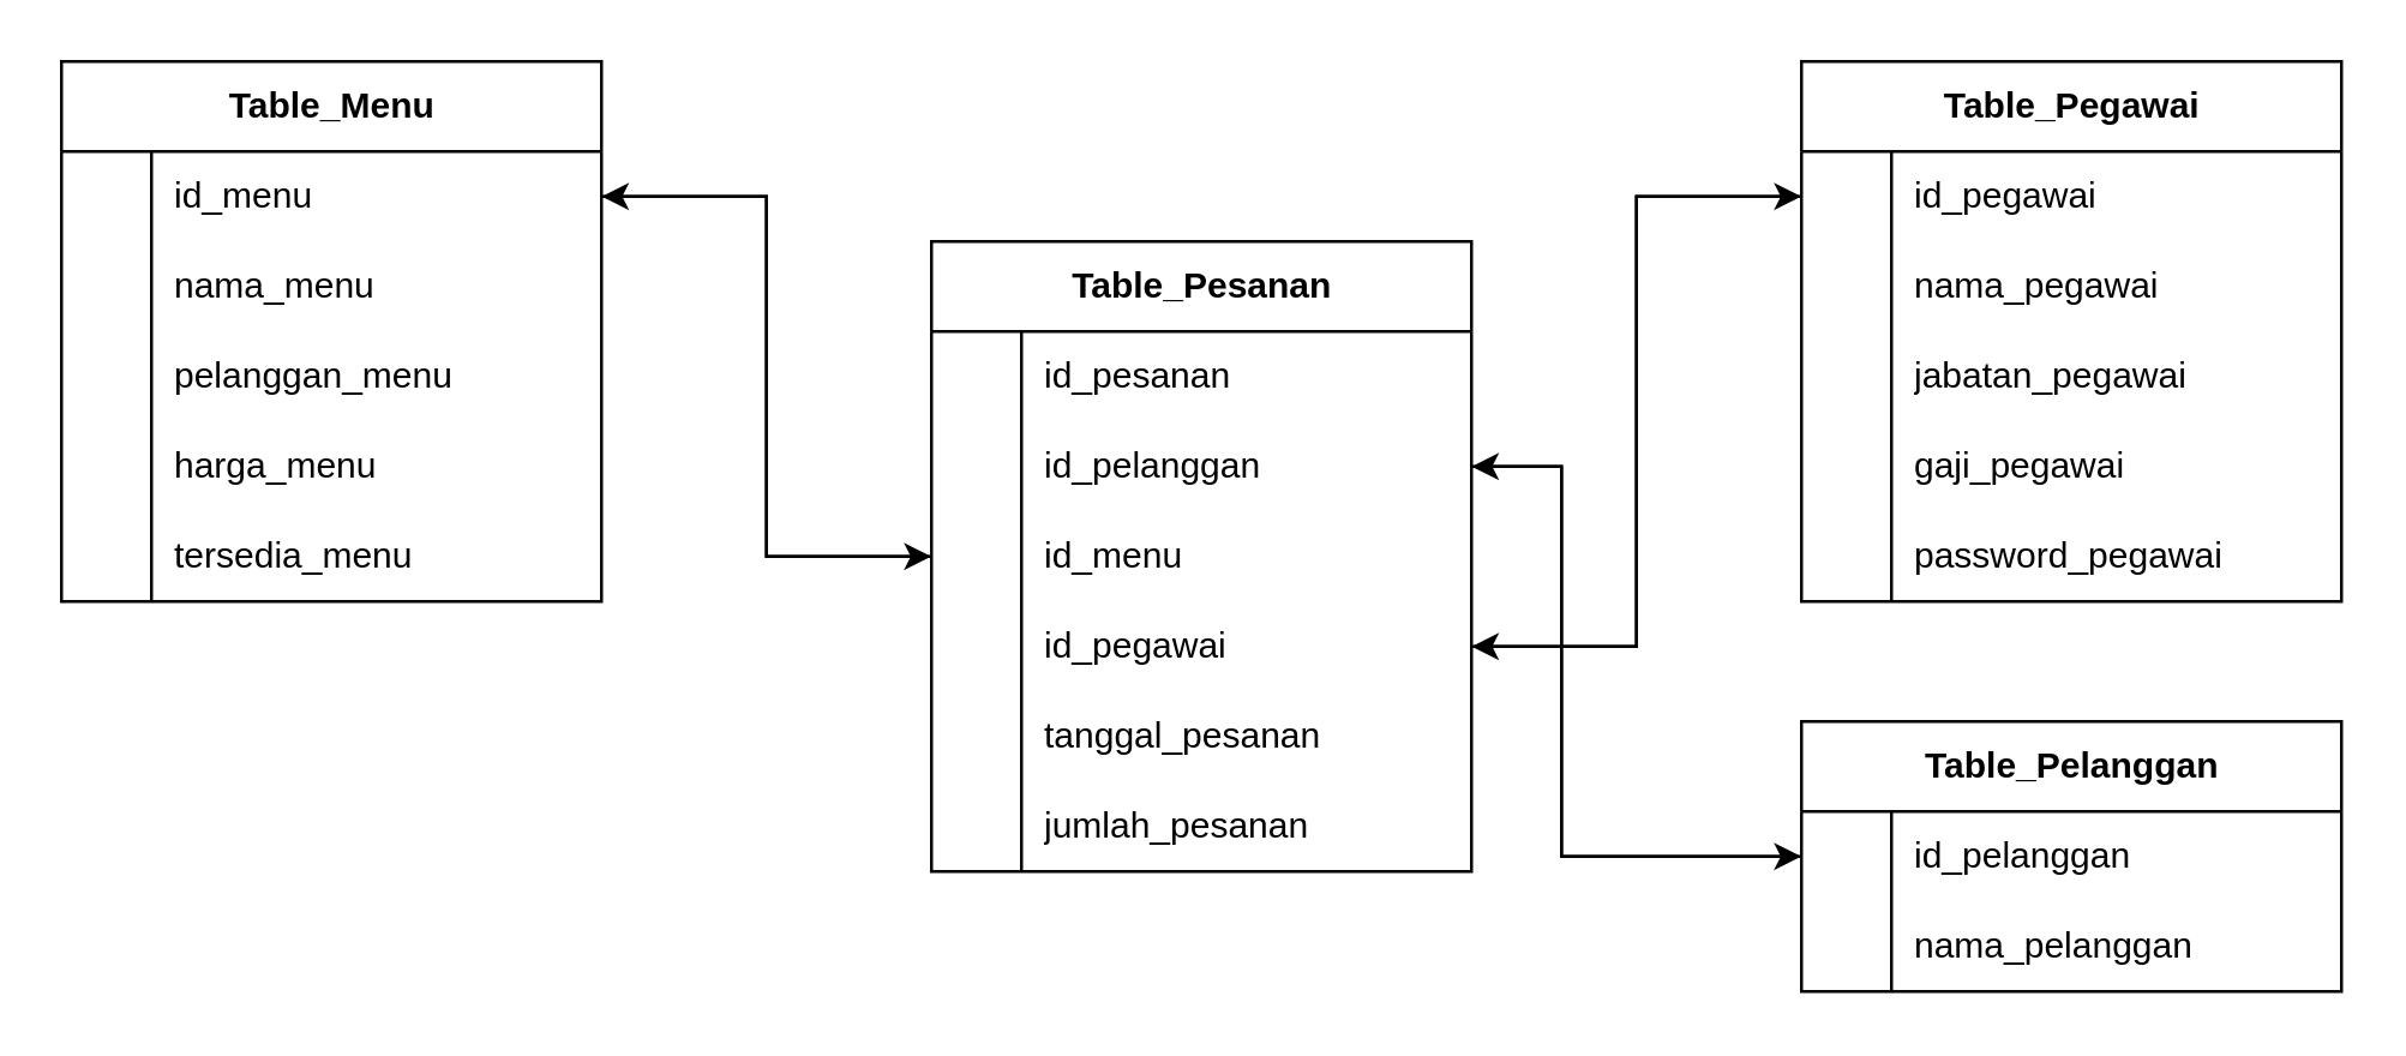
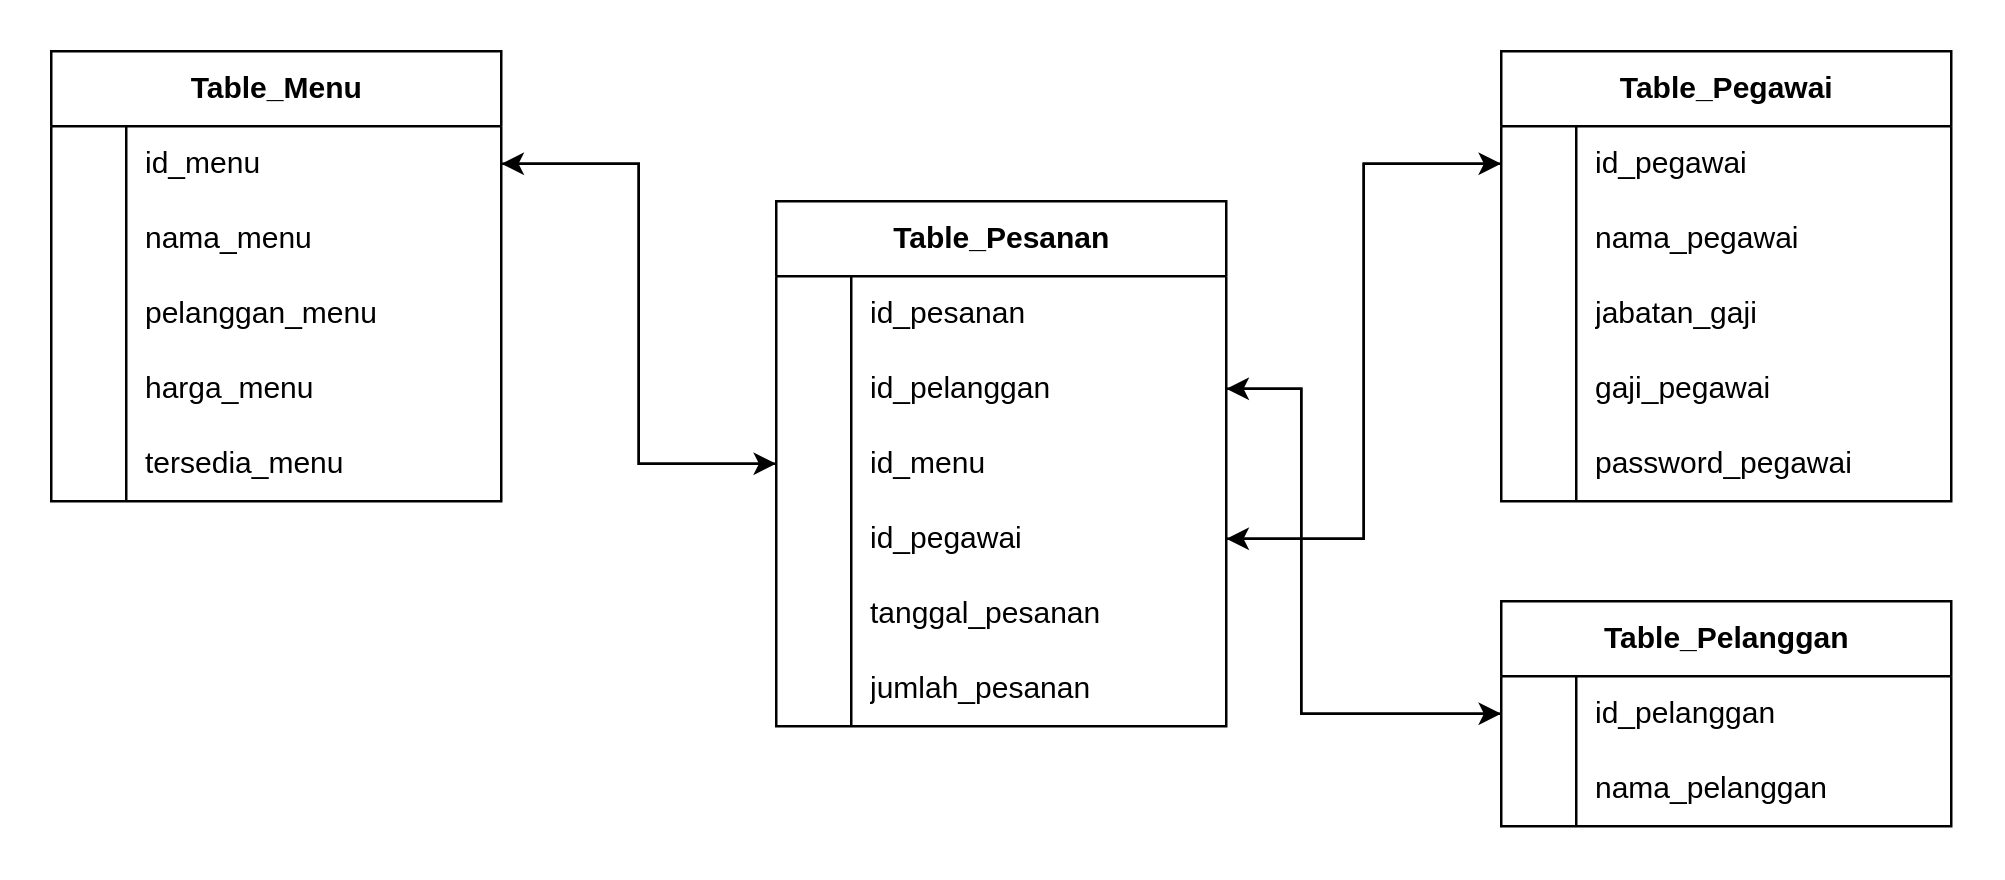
  <mxCell id="0" />
  <mxCell id="1" parent="0" />
  <mxCell id="2" value="Table_Menu" style="shape=table;startSize=30;container=1;collapsible=1;childLayout=tableLayout;fixedRows=1;rowLines=0;fontStyle=1;align=center;resizeLast=1;html=1;" parent="1" vertex="1"><mxGeometry x="20" y="20" width="180" height="180" as="geometry" /></mxCell>
  <mxCell id="3" value="" style="shape=tableRow;horizontal=0;startSize=0;swimlaneHead=0;swimlaneBody=0;fillColor=none;collapsible=0;dropTarget=0;points=[[0,0.5],[1,0.5]];portConstraint=eastwest;top=0;left=0;right=0;bottom=0;" parent="2" vertex="1"><mxGeometry y="30" width="180" height="30" as="geometry" /></mxCell>
  <mxCell id="4" value="" style="shape=partialRectangle;connectable=0;fillColor=none;top=0;left=0;bottom=0;right=0;editable=1;overflow=hidden;whiteSpace=wrap;html=1;" parent="3" vertex="1"><mxGeometry width="30" height="30" as="geometry"><mxRectangle width="30" height="30" as="alternateBounds" /></mxGeometry></mxCell>
  <mxCell id="5" value="id_menu" style="shape=partialRectangle;connectable=0;fillColor=none;top=0;left=0;bottom=0;right=0;align=left;spacingLeft=6;overflow=hidden;whiteSpace=wrap;html=1;" parent="3" vertex="1"><mxGeometry x="30" width="150" height="30" as="geometry"><mxRectangle width="150" height="30" as="alternateBounds" /></mxGeometry></mxCell>
  <mxCell id="6" value="" style="shape=tableRow;horizontal=0;startSize=0;swimlaneHead=0;swimlaneBody=0;fillColor=none;collapsible=0;dropTarget=0;points=[[0,0.5],[1,0.5]];portConstraint=eastwest;top=0;left=0;right=0;bottom=0;" parent="2" vertex="1"><mxGeometry y="60" width="180" height="30" as="geometry" /></mxCell>
  <mxCell id="7" value="" style="shape=partialRectangle;connectable=0;fillColor=none;top=0;left=0;bottom=0;right=0;editable=1;overflow=hidden;whiteSpace=wrap;html=1;" parent="6" vertex="1"><mxGeometry width="30" height="30" as="geometry"><mxRectangle width="30" height="30" as="alternateBounds" /></mxGeometry></mxCell>
  <mxCell id="8" value="nama_menu" style="shape=partialRectangle;connectable=0;fillColor=none;top=0;left=0;bottom=0;right=0;align=left;spacingLeft=6;overflow=hidden;whiteSpace=wrap;html=1;" parent="6" vertex="1"><mxGeometry x="30" width="150" height="30" as="geometry"><mxRectangle width="150" height="30" as="alternateBounds" /></mxGeometry></mxCell>
  <mxCell id="9" value="" style="shape=tableRow;horizontal=0;startSize=0;swimlaneHead=0;swimlaneBody=0;fillColor=none;collapsible=0;dropTarget=0;points=[[0,0.5],[1,0.5]];portConstraint=eastwest;top=0;left=0;right=0;bottom=0;" parent="2" vertex="1"><mxGeometry y="90" width="180" height="30" as="geometry" /></mxCell>
  <mxCell id="10" value="" style="shape=partialRectangle;connectable=0;fillColor=none;top=0;left=0;bottom=0;right=0;editable=1;overflow=hidden;whiteSpace=wrap;html=1;" parent="9" vertex="1"><mxGeometry width="30" height="30" as="geometry"><mxRectangle width="30" height="30" as="alternateBounds" /></mxGeometry></mxCell>
  <mxCell id="11" value="pelanggan_menu" style="shape=partialRectangle;connectable=0;fillColor=none;top=0;left=0;bottom=0;right=0;align=left;spacingLeft=6;overflow=hidden;whiteSpace=wrap;html=1;" parent="9" vertex="1"><mxGeometry x="30" width="150" height="30" as="geometry"><mxRectangle width="150" height="30" as="alternateBounds" /></mxGeometry></mxCell>
  <mxCell id="12" value="" style="shape=tableRow;horizontal=0;startSize=0;swimlaneHead=0;swimlaneBody=0;fillColor=none;collapsible=0;dropTarget=0;points=[[0,0.5],[1,0.5]];portConstraint=eastwest;top=0;left=0;right=0;bottom=0;" parent="2" vertex="1"><mxGeometry y="120" width="180" height="30" as="geometry" /></mxCell>
  <mxCell id="13" value="" style="shape=partialRectangle;connectable=0;fillColor=none;top=0;left=0;bottom=0;right=0;editable=1;overflow=hidden;whiteSpace=wrap;html=1;" parent="12" vertex="1"><mxGeometry width="30" height="30" as="geometry"><mxRectangle width="30" height="30" as="alternateBounds" /></mxGeometry></mxCell>
  <mxCell id="14" value="harga_menu" style="shape=partialRectangle;connectable=0;fillColor=none;top=0;left=0;bottom=0;right=0;align=left;spacingLeft=6;overflow=hidden;whiteSpace=wrap;html=1;" parent="12" vertex="1"><mxGeometry x="30" width="150" height="30" as="geometry"><mxRectangle width="150" height="30" as="alternateBounds" /></mxGeometry></mxCell>
  <mxCell id="15" value="" style="shape=tableRow;horizontal=0;startSize=0;swimlaneHead=0;swimlaneBody=0;fillColor=none;collapsible=0;dropTarget=0;points=[[0,0.5],[1,0.5]];portConstraint=eastwest;top=0;left=0;right=0;bottom=0;" parent="2" vertex="1"><mxGeometry y="150" width="180" height="30" as="geometry" /></mxCell>
  <mxCell id="16" value="" style="shape=partialRectangle;connectable=0;fillColor=none;top=0;left=0;bottom=0;right=0;editable=1;overflow=hidden;whiteSpace=wrap;html=1;" parent="15" vertex="1"><mxGeometry width="30" height="30" as="geometry"><mxRectangle width="30" height="30" as="alternateBounds" /></mxGeometry></mxCell>
  <mxCell id="17" value="tersedia_menu" style="shape=partialRectangle;connectable=0;fillColor=none;top=0;left=0;bottom=0;right=0;align=left;spacingLeft=6;overflow=hidden;whiteSpace=wrap;html=1;" parent="15" vertex="1"><mxGeometry x="30" width="150" height="30" as="geometry"><mxRectangle width="150" height="30" as="alternateBounds" /></mxGeometry></mxCell>
  <mxCell id="18" value="Table_Pelanggan" style="shape=table;startSize=30;container=1;collapsible=1;childLayout=tableLayout;fixedRows=1;rowLines=0;fontStyle=1;align=center;resizeLast=1;html=1;" parent="1" vertex="1"><mxGeometry x="600" y="240" width="180" height="90" as="geometry" /></mxCell>
  <mxCell id="19" value="" style="shape=tableRow;horizontal=0;startSize=0;swimlaneHead=0;swimlaneBody=0;fillColor=none;collapsible=0;dropTarget=0;points=[[0,0.5],[1,0.5]];portConstraint=eastwest;top=0;left=0;right=0;bottom=0;" parent="18" vertex="1"><mxGeometry y="30" width="180" height="30" as="geometry" /></mxCell>
  <mxCell id="20" value="" style="shape=partialRectangle;connectable=0;fillColor=none;top=0;left=0;bottom=0;right=0;editable=1;overflow=hidden;whiteSpace=wrap;html=1;" parent="19" vertex="1"><mxGeometry width="30" height="30" as="geometry"><mxRectangle width="30" height="30" as="alternateBounds" /></mxGeometry></mxCell>
  <mxCell id="21" value="id_pelanggan" style="shape=partialRectangle;connectable=0;fillColor=none;top=0;left=0;bottom=0;right=0;align=left;spacingLeft=6;overflow=hidden;whiteSpace=wrap;html=1;" parent="19" vertex="1"><mxGeometry x="30" width="150" height="30" as="geometry"><mxRectangle width="150" height="30" as="alternateBounds" /></mxGeometry></mxCell>
  <mxCell id="22" value="" style="shape=tableRow;horizontal=0;startSize=0;swimlaneHead=0;swimlaneBody=0;fillColor=none;collapsible=0;dropTarget=0;points=[[0,0.5],[1,0.5]];portConstraint=eastwest;top=0;left=0;right=0;bottom=0;" parent="18" vertex="1"><mxGeometry y="60" width="180" height="30" as="geometry" /></mxCell>
  <mxCell id="23" value="" style="shape=partialRectangle;connectable=0;fillColor=none;top=0;left=0;bottom=0;right=0;editable=1;overflow=hidden;whiteSpace=wrap;html=1;" parent="22" vertex="1"><mxGeometry width="30" height="30" as="geometry"><mxRectangle width="30" height="30" as="alternateBounds" /></mxGeometry></mxCell>
  <mxCell id="24" value="nama_pelanggan" style="shape=partialRectangle;connectable=0;fillColor=none;top=0;left=0;bottom=0;right=0;align=left;spacingLeft=6;overflow=hidden;whiteSpace=wrap;html=1;" parent="22" vertex="1"><mxGeometry x="30" width="150" height="30" as="geometry"><mxRectangle width="150" height="30" as="alternateBounds" /></mxGeometry></mxCell>
  <mxCell id="25" value="Table_Pesanan" style="shape=table;startSize=30;container=1;collapsible=1;childLayout=tableLayout;fixedRows=1;rowLines=0;fontStyle=1;align=center;resizeLast=1;html=1;" parent="1" vertex="1"><mxGeometry x="310" y="80" width="180" height="210" as="geometry" /></mxCell>
  <mxCell id="26" value="" style="shape=tableRow;horizontal=0;startSize=0;swimlaneHead=0;swimlaneBody=0;fillColor=none;collapsible=0;dropTarget=0;points=[[0,0.5],[1,0.5]];portConstraint=eastwest;top=0;left=0;right=0;bottom=0;" parent="25" vertex="1"><mxGeometry y="30" width="180" height="30" as="geometry" /></mxCell>
  <mxCell id="27" value="" style="shape=partialRectangle;connectable=0;fillColor=none;top=0;left=0;bottom=0;right=0;editable=1;overflow=hidden;whiteSpace=wrap;html=1;" parent="26" vertex="1"><mxGeometry width="30" height="30" as="geometry"><mxRectangle width="30" height="30" as="alternateBounds" /></mxGeometry></mxCell>
  <mxCell id="28" value="id_pesanan" style="shape=partialRectangle;connectable=0;fillColor=none;top=0;left=0;bottom=0;right=0;align=left;spacingLeft=6;overflow=hidden;whiteSpace=wrap;html=1;" parent="26" vertex="1"><mxGeometry x="30" width="150" height="30" as="geometry"><mxRectangle width="150" height="30" as="alternateBounds" /></mxGeometry></mxCell>
  <mxCell id="29" value="" style="shape=tableRow;horizontal=0;startSize=0;swimlaneHead=0;swimlaneBody=0;fillColor=none;collapsible=0;dropTarget=0;points=[[0,0.5],[1,0.5]];portConstraint=eastwest;top=0;left=0;right=0;bottom=0;" parent="25" vertex="1"><mxGeometry y="60" width="180" height="30" as="geometry" /></mxCell>
  <mxCell id="30" value="" style="shape=partialRectangle;connectable=0;fillColor=none;top=0;left=0;bottom=0;right=0;editable=1;overflow=hidden;whiteSpace=wrap;html=1;" parent="29" vertex="1"><mxGeometry width="30" height="30" as="geometry"><mxRectangle width="30" height="30" as="alternateBounds" /></mxGeometry></mxCell>
  <mxCell id="31" value="id_pelanggan" style="shape=partialRectangle;connectable=0;fillColor=none;top=0;left=0;bottom=0;right=0;align=left;spacingLeft=6;overflow=hidden;whiteSpace=wrap;html=1;" parent="29" vertex="1"><mxGeometry x="30" width="150" height="30" as="geometry"><mxRectangle width="150" height="30" as="alternateBounds" /></mxGeometry></mxCell>
  <mxCell id="32" value="" style="shape=tableRow;horizontal=0;startSize=0;swimlaneHead=0;swimlaneBody=0;fillColor=none;collapsible=0;dropTarget=0;points=[[0,0.5],[1,0.5]];portConstraint=eastwest;top=0;left=0;right=0;bottom=0;" parent="25" vertex="1"><mxGeometry y="90" width="180" height="30" as="geometry" /></mxCell>
  <mxCell id="33" value="" style="shape=partialRectangle;connectable=0;fillColor=none;top=0;left=0;bottom=0;right=0;editable=1;overflow=hidden;whiteSpace=wrap;html=1;" parent="32" vertex="1"><mxGeometry width="30" height="30" as="geometry"><mxRectangle width="30" height="30" as="alternateBounds" /></mxGeometry></mxCell>
  <mxCell id="34" value="id_menu" style="shape=partialRectangle;connectable=0;fillColor=none;top=0;left=0;bottom=0;right=0;align=left;spacingLeft=6;overflow=hidden;whiteSpace=wrap;html=1;" parent="32" vertex="1"><mxGeometry x="30" width="150" height="30" as="geometry"><mxRectangle width="150" height="30" as="alternateBounds" /></mxGeometry></mxCell>
  <mxCell id="35" value="" style="shape=tableRow;horizontal=0;startSize=0;swimlaneHead=0;swimlaneBody=0;fillColor=none;collapsible=0;dropTarget=0;points=[[0,0.5],[1,0.5]];portConstraint=eastwest;top=0;left=0;right=0;bottom=0;" parent="25" vertex="1"><mxGeometry y="120" width="180" height="30" as="geometry" /></mxCell>
  <mxCell id="36" value="" style="shape=partialRectangle;connectable=0;fillColor=none;top=0;left=0;bottom=0;right=0;editable=1;overflow=hidden;whiteSpace=wrap;html=1;" parent="35" vertex="1"><mxGeometry width="30" height="30" as="geometry"><mxRectangle width="30" height="30" as="alternateBounds" /></mxGeometry></mxCell>
  <mxCell id="37" value="id_pegawai" style="shape=partialRectangle;connectable=0;fillColor=none;top=0;left=0;bottom=0;right=0;align=left;spacingLeft=6;overflow=hidden;whiteSpace=wrap;html=1;" parent="35" vertex="1"><mxGeometry x="30" width="150" height="30" as="geometry"><mxRectangle width="150" height="30" as="alternateBounds" /></mxGeometry></mxCell>
  <mxCell id="38" value="" style="shape=tableRow;horizontal=0;startSize=0;swimlaneHead=0;swimlaneBody=0;fillColor=none;collapsible=0;dropTarget=0;points=[[0,0.5],[1,0.5]];portConstraint=eastwest;top=0;left=0;right=0;bottom=0;" parent="25" vertex="1"><mxGeometry y="150" width="180" height="30" as="geometry" /></mxCell>
  <mxCell id="39" value="" style="shape=partialRectangle;connectable=0;fillColor=none;top=0;left=0;bottom=0;right=0;editable=1;overflow=hidden;whiteSpace=wrap;html=1;" parent="38" vertex="1"><mxGeometry width="30" height="30" as="geometry"><mxRectangle width="30" height="30" as="alternateBounds" /></mxGeometry></mxCell>
  <mxCell id="40" value="tanggal_pesanan" style="shape=partialRectangle;connectable=0;fillColor=none;top=0;left=0;bottom=0;right=0;align=left;spacingLeft=6;overflow=hidden;whiteSpace=wrap;html=1;" parent="38" vertex="1"><mxGeometry x="30" width="150" height="30" as="geometry"><mxRectangle width="150" height="30" as="alternateBounds" /></mxGeometry></mxCell>
  <mxCell id="41" value="" style="shape=tableRow;horizontal=0;startSize=0;swimlaneHead=0;swimlaneBody=0;fillColor=none;collapsible=0;dropTarget=0;points=[[0,0.5],[1,0.5]];portConstraint=eastwest;top=0;left=0;right=0;bottom=0;" parent="25" vertex="1"><mxGeometry y="180" width="180" height="30" as="geometry" /></mxCell>
  <mxCell id="42" value="" style="shape=partialRectangle;connectable=0;fillColor=none;top=0;left=0;bottom=0;right=0;editable=1;overflow=hidden;whiteSpace=wrap;html=1;" parent="41" vertex="1"><mxGeometry width="30" height="30" as="geometry"><mxRectangle width="30" height="30" as="alternateBounds" /></mxGeometry></mxCell>
  <mxCell id="43" value="jumlah_pesanan" style="shape=partialRectangle;connectable=0;fillColor=none;top=0;left=0;bottom=0;right=0;align=left;spacingLeft=6;overflow=hidden;whiteSpace=wrap;html=1;" parent="41" vertex="1"><mxGeometry x="30" width="150" height="30" as="geometry"><mxRectangle width="150" height="30" as="alternateBounds" /></mxGeometry></mxCell>
  <mxCell id="44" value="Table_Pegawai" style="shape=table;startSize=30;container=1;collapsible=1;childLayout=tableLayout;fixedRows=1;rowLines=0;fontStyle=1;align=center;resizeLast=1;html=1;" parent="1" vertex="1"><mxGeometry x="600" y="20" width="180" height="180" as="geometry" /></mxCell>
  <mxCell id="45" value="" style="shape=tableRow;horizontal=0;startSize=0;swimlaneHead=0;swimlaneBody=0;fillColor=none;collapsible=0;dropTarget=0;points=[[0,0.5],[1,0.5]];portConstraint=eastwest;top=0;left=0;right=0;bottom=0;" parent="44" vertex="1"><mxGeometry y="30" width="180" height="30" as="geometry" /></mxCell>
  <mxCell id="46" value="" style="shape=partialRectangle;connectable=0;fillColor=none;top=0;left=0;bottom=0;right=0;editable=1;overflow=hidden;whiteSpace=wrap;html=1;" parent="45" vertex="1"><mxGeometry width="30" height="30" as="geometry"><mxRectangle width="30" height="30" as="alternateBounds" /></mxGeometry></mxCell>
  <mxCell id="47" value="id_pegawai" style="shape=partialRectangle;connectable=0;fillColor=none;top=0;left=0;bottom=0;right=0;align=left;spacingLeft=6;overflow=hidden;whiteSpace=wrap;html=1;" parent="45" vertex="1"><mxGeometry x="30" width="150" height="30" as="geometry"><mxRectangle width="150" height="30" as="alternateBounds" /></mxGeometry></mxCell>
  <mxCell id="48" value="" style="shape=tableRow;horizontal=0;startSize=0;swimlaneHead=0;swimlaneBody=0;fillColor=none;collapsible=0;dropTarget=0;points=[[0,0.5],[1,0.5]];portConstraint=eastwest;top=0;left=0;right=0;bottom=0;" parent="44" vertex="1"><mxGeometry y="60" width="180" height="30" as="geometry" /></mxCell>
  <mxCell id="49" value="" style="shape=partialRectangle;connectable=0;fillColor=none;top=0;left=0;bottom=0;right=0;editable=1;overflow=hidden;whiteSpace=wrap;html=1;" parent="48" vertex="1"><mxGeometry width="30" height="30" as="geometry"><mxRectangle width="30" height="30" as="alternateBounds" /></mxGeometry></mxCell>
  <mxCell id="50" value="nama_pegawai" style="shape=partialRectangle;connectable=0;fillColor=none;top=0;left=0;bottom=0;right=0;align=left;spacingLeft=6;overflow=hidden;whiteSpace=wrap;html=1;" parent="48" vertex="1"><mxGeometry x="30" width="150" height="30" as="geometry"><mxRectangle width="150" height="30" as="alternateBounds" /></mxGeometry></mxCell>
  <mxCell id="51" value="" style="shape=tableRow;horizontal=0;startSize=0;swimlaneHead=0;swimlaneBody=0;fillColor=none;collapsible=0;dropTarget=0;points=[[0,0.5],[1,0.5]];portConstraint=eastwest;top=0;left=0;right=0;bottom=0;" parent="44" vertex="1"><mxGeometry y="90" width="180" height="30" as="geometry" /></mxCell>
  <mxCell id="52" value="" style="shape=partialRectangle;connectable=0;fillColor=none;top=0;left=0;bottom=0;right=0;editable=1;overflow=hidden;whiteSpace=wrap;html=1;" parent="51" vertex="1"><mxGeometry width="30" height="30" as="geometry"><mxRectangle width="30" height="30" as="alternateBounds" /></mxGeometry></mxCell>
- <mxCell id="53" value="jabatan_pegawai" style="shape=partialRectangle;connectable=0;fillColor=none;top=0;left=0;bottom=0;right=0;align=left;spacingLeft=6;overflow=hidden;whiteSpace=wrap;html=1;" parent="51" vertex="1"><mxGeometry x="30" width="150" height="30" as="geometry"><mxRectangle width="150" height="30" as="alternateBounds" /></mxGeometry></mxCell>
+ <mxCell id="53" value="jabatan_gaji" style="shape=partialRectangle;connectable=0;fillColor=none;top=0;left=0;bottom=0;right=0;align=left;spacingLeft=6;overflow=hidden;whiteSpace=wrap;html=1;" parent="51" vertex="1"><mxGeometry x="30" width="150" height="30" as="geometry"><mxRectangle width="150" height="30" as="alternateBounds" /></mxGeometry></mxCell>
  <mxCell id="54" value="" style="shape=tableRow;horizontal=0;startSize=0;swimlaneHead=0;swimlaneBody=0;fillColor=none;collapsible=0;dropTarget=0;points=[[0,0.5],[1,0.5]];portConstraint=eastwest;top=0;left=0;right=0;bottom=0;" parent="44" vertex="1"><mxGeometry y="120" width="180" height="30" as="geometry" /></mxCell>
  <mxCell id="55" value="" style="shape=partialRectangle;connectable=0;fillColor=none;top=0;left=0;bottom=0;right=0;editable=1;overflow=hidden;whiteSpace=wrap;html=1;" parent="54" vertex="1"><mxGeometry width="30" height="30" as="geometry"><mxRectangle width="30" height="30" as="alternateBounds" /></mxGeometry></mxCell>
  <mxCell id="56" value="gaji_pegawai" style="shape=partialRectangle;connectable=0;fillColor=none;top=0;left=0;bottom=0;right=0;align=left;spacingLeft=6;overflow=hidden;whiteSpace=wrap;html=1;" parent="54" vertex="1"><mxGeometry x="30" width="150" height="30" as="geometry"><mxRectangle width="150" height="30" as="alternateBounds" /></mxGeometry></mxCell>
  <mxCell id="57" value="" style="shape=tableRow;horizontal=0;startSize=0;swimlaneHead=0;swimlaneBody=0;fillColor=none;collapsible=0;dropTarget=0;points=[[0,0.5],[1,0.5]];portConstraint=eastwest;top=0;left=0;right=0;bottom=0;" parent="44" vertex="1"><mxGeometry y="150" width="180" height="30" as="geometry" /></mxCell>
  <mxCell id="58" value="" style="shape=partialRectangle;connectable=0;fillColor=none;top=0;left=0;bottom=0;right=0;editable=1;overflow=hidden;whiteSpace=wrap;html=1;" parent="57" vertex="1"><mxGeometry width="30" height="30" as="geometry"><mxRectangle width="30" height="30" as="alternateBounds" /></mxGeometry></mxCell>
  <mxCell id="59" value="password_pegawai" style="shape=partialRectangle;connectable=0;fillColor=none;top=0;left=0;bottom=0;right=0;align=left;spacingLeft=6;overflow=hidden;whiteSpace=wrap;html=1;" parent="57" vertex="1"><mxGeometry x="30" width="150" height="30" as="geometry"><mxRectangle width="150" height="30" as="alternateBounds" /></mxGeometry></mxCell>
  <mxCell id="60" style="edgeStyle=orthogonalEdgeStyle;rounded=0;orthogonalLoop=1;jettySize=auto;html=1;entryX=0;entryY=0.5;entryDx=0;entryDy=0;" edge="1" parent="1" source="3" target="32"><mxGeometry relative="1" as="geometry" /></mxCell>
  <mxCell id="61" style="edgeStyle=orthogonalEdgeStyle;rounded=0;orthogonalLoop=1;jettySize=auto;html=1;" edge="1" parent="1" source="32" target="3"><mxGeometry relative="1" as="geometry" /></mxCell>
  <mxCell id="62" style="edgeStyle=orthogonalEdgeStyle;rounded=0;orthogonalLoop=1;jettySize=auto;html=1;entryX=0;entryY=0.5;entryDx=0;entryDy=0;exitX=1;exitY=0.5;exitDx=0;exitDy=0;" edge="1" parent="1" source="35" target="45"><mxGeometry relative="1" as="geometry" /></mxCell>
  <mxCell id="63" style="edgeStyle=orthogonalEdgeStyle;rounded=0;orthogonalLoop=1;jettySize=auto;html=1;entryX=1;entryY=0.5;entryDx=0;entryDy=0;" edge="1" parent="1" source="45" target="35"><mxGeometry relative="1" as="geometry" /></mxCell>
  <mxCell id="64" style="edgeStyle=orthogonalEdgeStyle;rounded=0;orthogonalLoop=1;jettySize=auto;html=1;" edge="1" parent="1" source="19" target="29"><mxGeometry relative="1" as="geometry"><Array as="points"><mxPoint x="520" y="285" /><mxPoint x="520" y="155" /></Array></mxGeometry></mxCell>
  <mxCell id="65" style="edgeStyle=orthogonalEdgeStyle;rounded=0;orthogonalLoop=1;jettySize=auto;html=1;entryX=0;entryY=0.5;entryDx=0;entryDy=0;" edge="1" parent="1" source="29" target="19"><mxGeometry relative="1" as="geometry"><Array as="points"><mxPoint x="520" y="155" /><mxPoint x="520" y="285" /></Array></mxGeometry></mxCell>
